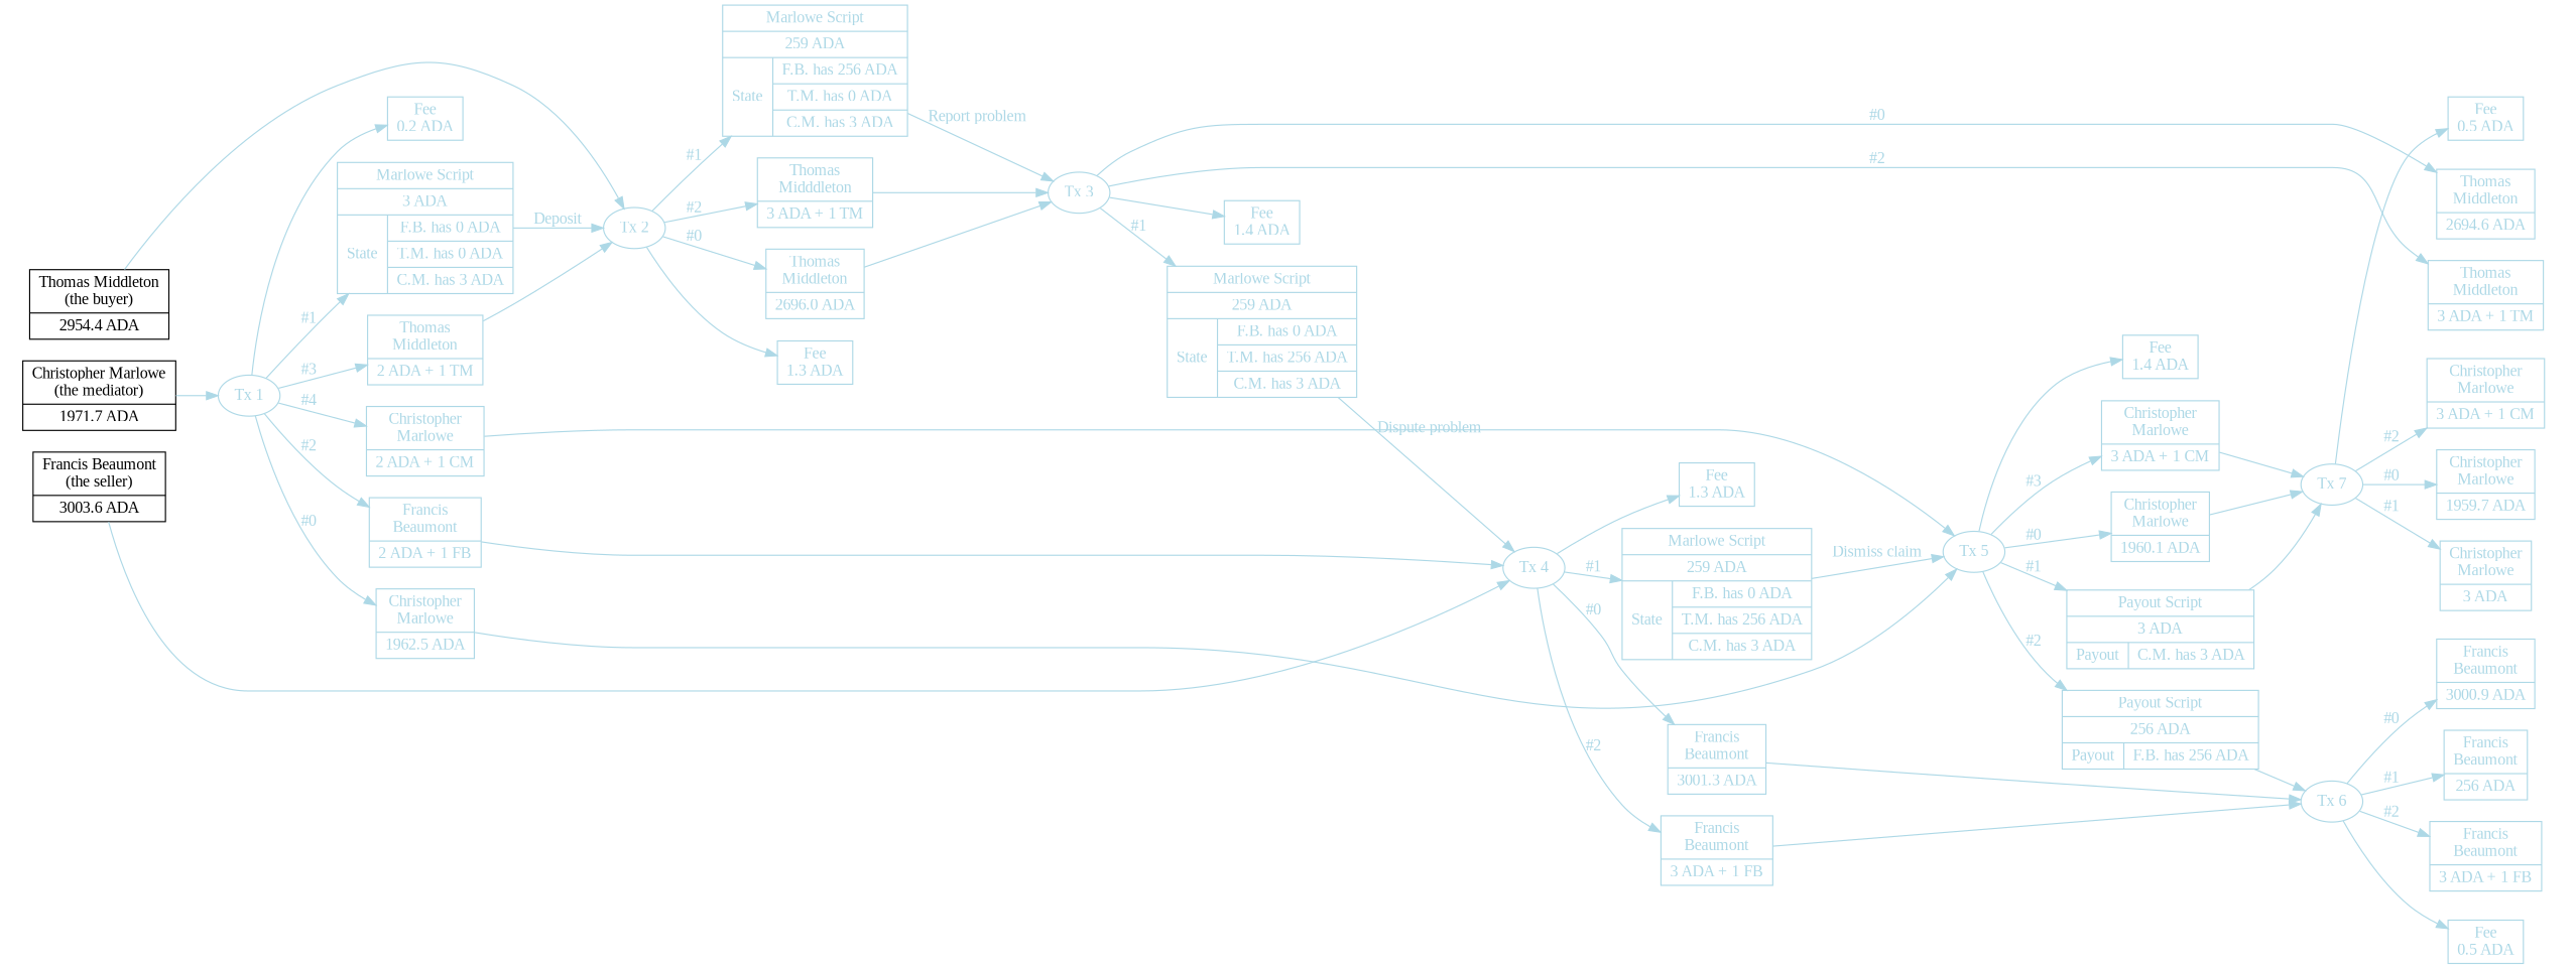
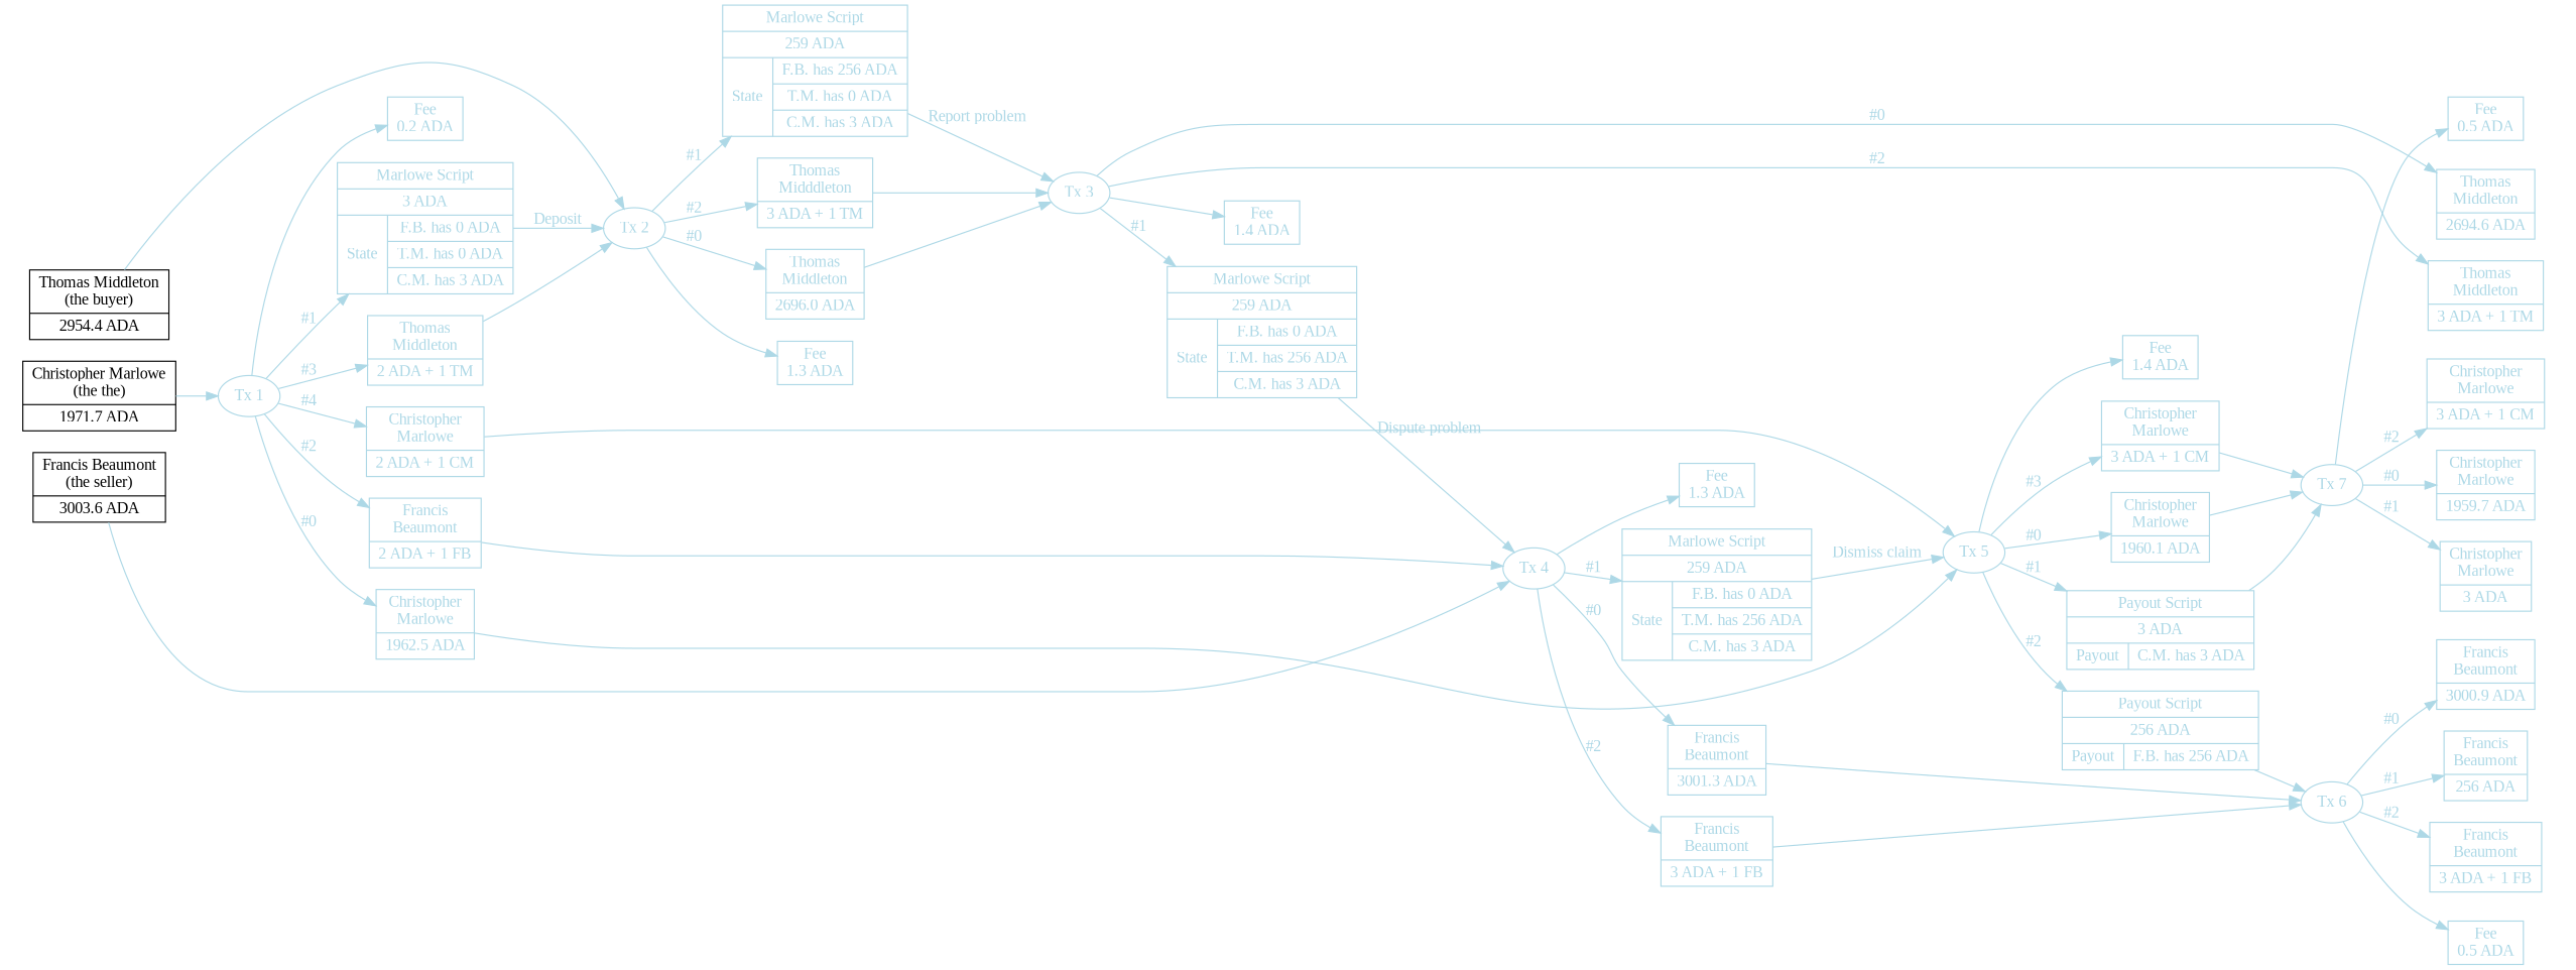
  digraph {
    rankdir=LR
    fontname="Liberation Serif"
    node [shape=record fontname="Liberation Serif" color=lightblue fontcolor=lightblue]
    edge [color=lightblue fontcolor=lightblue fontname="Liberation Serif"]
-   n1 [label="Christopher Marlowe\n(the mediator)|1971.7 ADA" color="" fontcolor=""]
+   n1 [label="Christopher Marlowe\n(the the)|1971.7 ADA" color="" fontcolor=""]
    n2 [label="Francis Beaumont\n(the seller)|3003.6 ADA" color="" fontcolor=""]
    n3 [label="Thomas Middleton\n(the buyer)|2954.4 ADA" color="" fontcolor=""]
    n4 [label="Thomas\nMiddleton|2696.0 ADA"]
    n5 [label="Thomas\nMidddleton|3 ADA + 1 TM"]
    n6 [label="Francis\nBeaumont|3001.3 ADA"]
    n7 [label="Francis\nBeaumont|3 ADA + 1 FB"]
    n8 [label="Christopher\nMarlowe|1960.1 ADA"]
    n9 [label="Christopher\nMarlowe|3 ADA + 1 CM"]
    n10 [label="Payout Script|3 ADA|{Payout|C.M. has 3 ADA}"]
    n11 [label="Payout Script|256 ADA|{Payout|F.B. has 256 ADA}"]
    n12 [label="Thomas\nMiddleton|2694.6 ADA"]
    n13 [label="Thomas\nMiddleton|3 ADA + 1 TM"]
    n14 [label="Francis\nBeaumont|3000.9 ADA"]
    n15 [label="Francis\nBeaumont|256 ADA"]
    n16 [label="Francis\nBeaumont|3 ADA + 1 FB"]
    n17 [label="Christopher\nMarlowe|1959.7 ADA"]
    n18 [label="Christopher\nMarlowe|3 ADA"]
    n19 [label="Christopher\nMarlowe|3 ADA + 1 CM"]
    n20 [label="Tx 1" shape=oval]
    n21 [label="Tx 4" shape=oval]
    n22 [label="Tx 2" shape=oval]
    n23 [label="Marlowe Script|3 ADA|{State|{F.B. has 0 ADA|T.M. has 0 ADA|C.M. has 3 ADA}}"]
    n24 [label="Christopher\nMarlowe|1962.5 ADA"]
    n25 [label="Christopher\nMarlowe|2 ADA + 1 CM"]
    n26 [label="Francis\nBeaumont|2 ADA + 1 FB"]
    n27 [label="Thomas\nMiddleton|2 ADA + 1 TM"]
    n28 [label="Fee\n0.2 ADA"]
    n29 [label="Tx 5" shape=oval]
    n30 [label="Marlowe Script|259 ADA|{State|{F.B. has 256 ADA|T.M. has 0 ADA|C.M. has 3 ADA}}"]
    n31 [label="Fee\n1.3 ADA"]
    n32 [label="Tx 3" shape=oval]
    n33 [label="Marlowe Script|259 ADA|{State|{F.B. has 0 ADA|T.M. has 256 ADA|C.M. has 3 ADA}}"]
    n34 [label="Fee\n1.4 ADA"]
    n35 [label="Marlowe Script|259 ADA|{State|{F.B. has 0 ADA|T.M. has 256 ADA|C.M. has 3 ADA}}"]
    n36 [label="Fee\n1.3 ADA"]
    n37 [label="Tx 6" shape=oval]
    n38 [label="Fee\n1.4 ADA"]
    n39 [label="Tx 7" shape=oval]
    n40 [label="Fee\n0.5 ADA"]
    n41 [label="Fee\n0.5 ADA"]
    subgraph cluster_1 {
      peripheries=0
      n1
      n2
      n3
    }
    subgraph cluster_2 {
      peripheries=0
      n4
      n5
    }
    subgraph cluster_3 {
      peripheries=0
      n6
      n7
    }
    subgraph cluster_4 {
      peripheries=0
      n8
      n9
    }
    subgraph cluster_5 {
      peripheries=0
      n10
      n11
    }
    subgraph cluster_6 {
      peripheries=0
      subgraph cluster_7 {
        peripheries=0
        n12
        n13
      }
      subgraph cluster_8 {
        peripheries=0
        n14
        n15
        n16
      }
      subgraph cluster_9 {
        peripheries=0
        n17
        n18
        n19
      }
    }
    n1 -> n20
    n2 -> n21
    n3 -> n22
    n4 -> n32
    n5 -> n32
    n6 -> n37
    n7 -> n37
    n8 -> n39
    n9 -> n39
    n10 -> n39
    n11 -> n37
    n20 -> n23 [label="#1"]
    n20 -> n24 [label="#0"]
    n20 -> n25 [label="#4"]
    n20 -> n26 [label="#2"]
    n20 -> n27 [label="#3"]
    n20 -> n28
    n21 -> n6 [label="#0"]
    n21 -> n7 [label="#2"]
    n21 -> n35 [label="#1"]
    n21 -> n36
    n22 -> n4 [label="#0"]
    n22 -> n5 [label="#2"]
    n22 -> n30 [label="#1"]
    n22 -> n31
    n23 -> n22 [label=Deposit]
    n24 -> n29
    n25 -> n29
    n26 -> n21
    n27 -> n22
    n29 -> n8 [label="#0"]
    n29 -> n9 [label="#3"]
    n29 -> n10 [label="#1"]
    n29 -> n11 [label="#2"]
    n29 -> n38
    n30 -> n32 [label="Report problem"]
    n32 -> n12 [label="#0"]
    n32 -> n13 [label="#2"]
    n32 -> n33 [label="#1"]
    n32 -> n34
    n33 -> n21 [label="Dispute problem"]
    n35 -> n29 [label="Dismiss claim"]
    n37 -> n14 [label="#0"]
    n37 -> n15 [label="#1"]
    n37 -> n16 [label="#2"]
    n37 -> n40
    n39 -> n17 [label="#0"]
    n39 -> n18 [label="#1"]
    n39 -> n19 [label="#2"]
    n39 -> n41
  }
